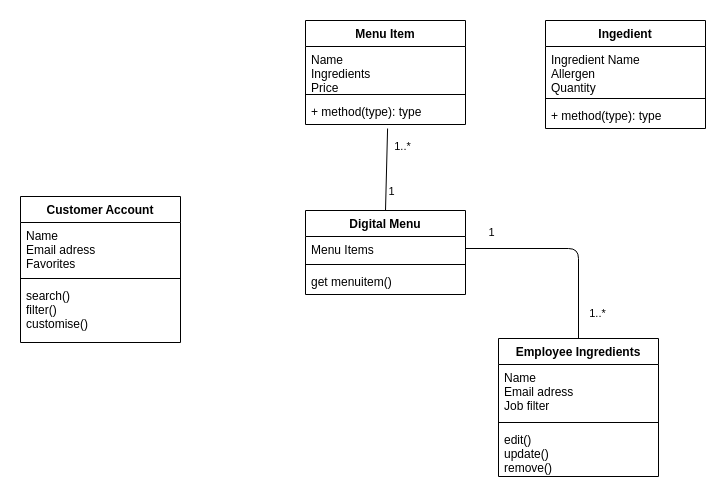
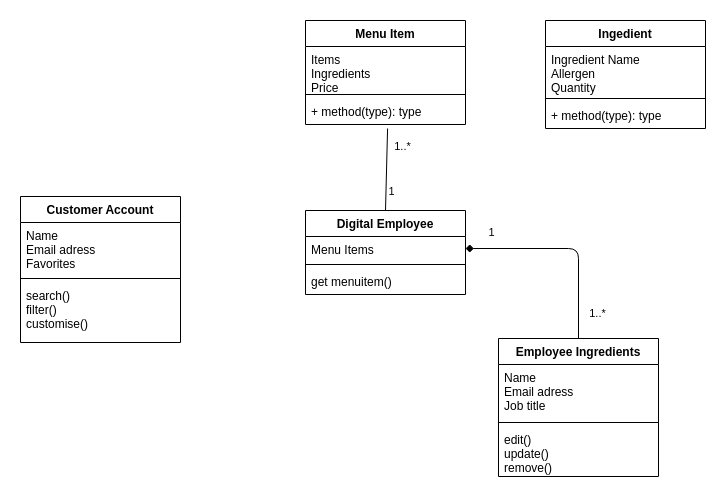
  <mxCell id="0" />
  <mxCell id="1" parent="0" />
  <mxCell id="2" value="Customer Account" style="swimlane;fontStyle=1;align=center;verticalAlign=top;childLayout=stackLayout;horizontal=1;startSize=26;horizontalStack=0;resizeParent=1;resizeParentMax=0;resizeLast=0;collapsible=1;marginBottom=0;" vertex="1" parent="1"><mxGeometry x="20" y="196" width="160" height="146" as="geometry" /></mxCell>
  <mxCell id="3" value="Name&#10;Email adress&#10;Favorites" style="text;strokeColor=none;fillColor=none;align=left;verticalAlign=top;spacingLeft=4;spacingRight=4;overflow=hidden;rotatable=0;points=[[0,0.5],[1,0.5]];portConstraint=eastwest;" vertex="1" parent="2"><mxGeometry y="26" width="160" height="52" as="geometry" /></mxCell>
  <mxCell id="4" value="" style="line;strokeWidth=1;fillColor=none;align=left;verticalAlign=middle;spacingTop=-1;spacingLeft=3;spacingRight=3;rotatable=0;labelPosition=right;points=[];portConstraint=eastwest;" vertex="1" parent="2"><mxGeometry y="78" width="160" height="8" as="geometry" /></mxCell>
  <mxCell id="5" value="search()&#10;filter()&#10;customise()" style="text;strokeColor=none;fillColor=none;align=left;verticalAlign=top;spacingLeft=4;spacingRight=4;overflow=hidden;rotatable=0;points=[[0,0.5],[1,0.5]];portConstraint=eastwest;" vertex="1" parent="2"><mxGeometry y="86" width="160" height="60" as="geometry" /></mxCell>
- <mxCell id="6" value="Digital Menu" style="swimlane;fontStyle=1;align=center;verticalAlign=top;childLayout=stackLayout;horizontal=1;startSize=26;horizontalStack=0;resizeParent=1;resizeParentMax=0;resizeLast=0;collapsible=1;marginBottom=0;" vertex="1" parent="1"><mxGeometry x="305" y="210" width="160" height="84" as="geometry" /></mxCell>
+ <mxCell id="6" value="Digital Employee" style="swimlane;fontStyle=1;align=center;verticalAlign=top;childLayout=stackLayout;horizontal=1;startSize=26;horizontalStack=0;resizeParent=1;resizeParentMax=0;resizeLast=0;collapsible=1;marginBottom=0;" vertex="1" parent="1"><mxGeometry x="305" y="210" width="160" height="84" as="geometry" /></mxCell>
  <mxCell id="7" value="Menu Items" style="text;strokeColor=none;fillColor=none;align=left;verticalAlign=top;spacingLeft=4;spacingRight=4;overflow=hidden;rotatable=0;points=[[0,0.5],[1,0.5]];portConstraint=eastwest;" vertex="1" parent="6"><mxGeometry y="26" width="160" height="24" as="geometry" /></mxCell>
  <mxCell id="8" value="" style="line;strokeWidth=1;fillColor=none;align=left;verticalAlign=middle;spacingTop=-1;spacingLeft=3;spacingRight=3;rotatable=0;labelPosition=right;points=[];portConstraint=eastwest;" vertex="1" parent="6"><mxGeometry y="50" width="160" height="8" as="geometry" /></mxCell>
  <mxCell id="9" value="get menuitem()" style="text;strokeColor=none;fillColor=none;align=left;verticalAlign=top;spacingLeft=4;spacingRight=4;overflow=hidden;rotatable=0;points=[[0,0.5],[1,0.5]];portConstraint=eastwest;" vertex="1" parent="6"><mxGeometry y="58" width="160" height="26" as="geometry" /></mxCell>
  <mxCell id="10" value="Employee Ingredients" style="swimlane;fontStyle=1;align=center;verticalAlign=top;childLayout=stackLayout;horizontal=1;startSize=26;horizontalStack=0;resizeParent=1;resizeParentMax=0;resizeLast=0;collapsible=1;marginBottom=0;" vertex="1" parent="1"><mxGeometry x="498" y="338" width="160" height="138" as="geometry" /></mxCell>
- <mxCell id="11" value="Name&#10;Email adress&#10;Job filter" style="text;strokeColor=none;fillColor=none;align=left;verticalAlign=top;spacingLeft=4;spacingRight=4;overflow=hidden;rotatable=0;points=[[0,0.5],[1,0.5]];portConstraint=eastwest;" vertex="1" parent="10"><mxGeometry y="26" width="160" height="54" as="geometry" /></mxCell>
+ <mxCell id="11" value="Name&#10;Email adress&#10;Job title" style="text;strokeColor=none;fillColor=none;align=left;verticalAlign=top;spacingLeft=4;spacingRight=4;overflow=hidden;rotatable=0;points=[[0,0.5],[1,0.5]];portConstraint=eastwest;" vertex="1" parent="10"><mxGeometry y="26" width="160" height="54" as="geometry" /></mxCell>
  <mxCell id="12" value="" style="line;strokeWidth=1;fillColor=none;align=left;verticalAlign=middle;spacingTop=-1;spacingLeft=3;spacingRight=3;rotatable=0;labelPosition=right;points=[];portConstraint=eastwest;" vertex="1" parent="10"><mxGeometry y="80" width="160" height="8" as="geometry" /></mxCell>
  <mxCell id="13" value="edit()&#10;update()&#10;remove()" style="text;strokeColor=none;fillColor=none;align=left;verticalAlign=top;spacingLeft=4;spacingRight=4;overflow=hidden;rotatable=0;points=[[0,0.5],[1,0.5]];portConstraint=eastwest;" vertex="1" parent="10"><mxGeometry y="88" width="160" height="50" as="geometry" /></mxCell>
- <mxCell id="14" value="" style="endArrow=none;html=1;entryX=1;entryY=0.5;entryDx=0;entryDy=0;exitX=0.5;exitY=0;exitDx=0;exitDy=0;" edge="1" parent="1" source="10" target="7"><mxGeometry width="50" height="50" relative="1" as="geometry"><mxPoint x="383" y="410" as="sourcePoint" /><mxPoint x="383" y="301" as="targetPoint" /><Array as="points"><mxPoint x="578" y="248" /></Array></mxGeometry></mxCell>
+ <mxCell id="14" value="" style="endArrow=diamond;html=1;entryX=1;entryY=0.5;entryDx=0;entryDy=0;exitX=0.5;exitY=0;exitDx=0;exitDy=0;" edge="1" parent="1" source="10" target="7"><mxGeometry width="50" height="50" relative="1" as="geometry"><mxPoint x="383" y="410" as="sourcePoint" /><mxPoint x="383" y="301" as="targetPoint" /><Array as="points"><mxPoint x="578" y="248" /></Array></mxGeometry></mxCell>
  <mxCell id="15" value="1" style="edgeLabel;html=1;align=center;verticalAlign=middle;resizable=0;points=[];" vertex="1" connectable="0" parent="14"><mxGeometry x="0.523" y="-1" relative="1" as="geometry"><mxPoint x="-22.83" y="-16" as="offset" /></mxGeometry></mxCell>
  <mxCell id="16" value="1..*" style="edgeLabel;html=1;align=center;verticalAlign=middle;resizable=0;points=[];" vertex="1" connectable="0" parent="14"><mxGeometry x="-0.743" y="3" relative="1" as="geometry"><mxPoint x="21" as="offset" /></mxGeometry></mxCell>
  <mxCell id="17" value="Menu Item" style="swimlane;fontStyle=1;align=center;verticalAlign=top;childLayout=stackLayout;horizontal=1;startSize=26;horizontalStack=0;resizeParent=1;resizeParentMax=0;resizeLast=0;collapsible=1;marginBottom=0;" vertex="1" parent="1"><mxGeometry x="305" y="20" width="160" height="104" as="geometry" /></mxCell>
- <mxCell id="18" value="Name&#10;Ingredients&#10;Price" style="text;strokeColor=none;fillColor=none;align=left;verticalAlign=top;spacingLeft=4;spacingRight=4;overflow=hidden;rotatable=0;points=[[0,0.5],[1,0.5]];portConstraint=eastwest;" vertex="1" parent="17"><mxGeometry y="26" width="160" height="44" as="geometry" /></mxCell>
+ <mxCell id="18" value="Items&#10;Ingredients&#10;Price" style="text;strokeColor=none;fillColor=none;align=left;verticalAlign=top;spacingLeft=4;spacingRight=4;overflow=hidden;rotatable=0;points=[[0,0.5],[1,0.5]];portConstraint=eastwest;" vertex="1" parent="17"><mxGeometry y="26" width="160" height="44" as="geometry" /></mxCell>
  <mxCell id="19" value="" style="line;strokeWidth=1;fillColor=none;align=left;verticalAlign=middle;spacingTop=-1;spacingLeft=3;spacingRight=3;rotatable=0;labelPosition=right;points=[];portConstraint=eastwest;" vertex="1" parent="17"><mxGeometry y="70" width="160" height="8" as="geometry" /></mxCell>
  <mxCell id="20" value="+ method(type): type" style="text;strokeColor=none;fillColor=none;align=left;verticalAlign=top;spacingLeft=4;spacingRight=4;overflow=hidden;rotatable=0;points=[[0,0.5],[1,0.5]];portConstraint=eastwest;" vertex="1" parent="17"><mxGeometry y="78" width="160" height="26" as="geometry" /></mxCell>
  <mxCell id="21" value="" style="endArrow=none;html=1;exitX=0.5;exitY=0;exitDx=0;exitDy=0;entryX=0.513;entryY=1.154;entryDx=0;entryDy=0;entryPerimeter=0;" edge="1" parent="1" source="6" target="20"><mxGeometry width="50" height="50" relative="1" as="geometry"><mxPoint x="541" y="210" as="sourcePoint" /><mxPoint x="591" y="160" as="targetPoint" /></mxGeometry></mxCell>
  <mxCell id="22" value="1" style="edgeLabel;html=1;align=center;verticalAlign=middle;resizable=0;points=[];" vertex="1" connectable="0" parent="21"><mxGeometry x="-0.384" relative="1" as="geometry"><mxPoint x="5.36" y="5.99" as="offset" /></mxGeometry></mxCell>
  <mxCell id="23" value="1..*" style="edgeLabel;html=1;align=center;verticalAlign=middle;resizable=0;points=[];" vertex="1" connectable="0" parent="21"><mxGeometry x="0.579" y="-1" relative="1" as="geometry"><mxPoint x="13.36" as="offset" /></mxGeometry></mxCell>
  <mxCell id="24" value="Ingedient" style="swimlane;fontStyle=1;align=center;verticalAlign=top;childLayout=stackLayout;horizontal=1;startSize=26;horizontalStack=0;resizeParent=1;resizeParentMax=0;resizeLast=0;collapsible=1;marginBottom=0;" vertex="1" parent="1"><mxGeometry x="545" y="20" width="160" height="108" as="geometry" /></mxCell>
  <mxCell id="25" value="Ingredient Name&#10;Allergen&#10;Quantity" style="text;strokeColor=none;fillColor=none;align=left;verticalAlign=top;spacingLeft=4;spacingRight=4;overflow=hidden;rotatable=0;points=[[0,0.5],[1,0.5]];portConstraint=eastwest;" vertex="1" parent="24"><mxGeometry y="26" width="160" height="48" as="geometry" /></mxCell>
  <mxCell id="26" value="" style="line;strokeWidth=1;fillColor=none;align=left;verticalAlign=middle;spacingTop=-1;spacingLeft=3;spacingRight=3;rotatable=0;labelPosition=right;points=[];portConstraint=eastwest;" vertex="1" parent="24"><mxGeometry y="74" width="160" height="8" as="geometry" /></mxCell>
  <mxCell id="27" value="+ method(type): type" style="text;strokeColor=none;fillColor=none;align=left;verticalAlign=top;spacingLeft=4;spacingRight=4;overflow=hidden;rotatable=0;points=[[0,0.5],[1,0.5]];portConstraint=eastwest;" vertex="1" parent="24"><mxGeometry y="82" width="160" height="26" as="geometry" /></mxCell>
